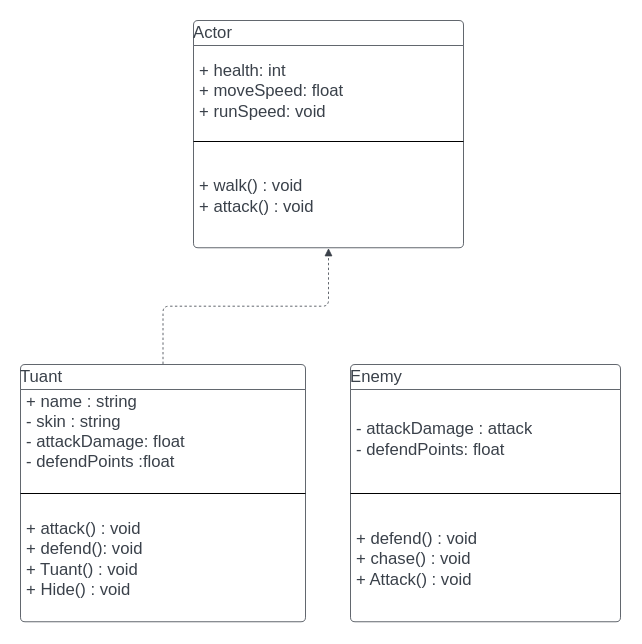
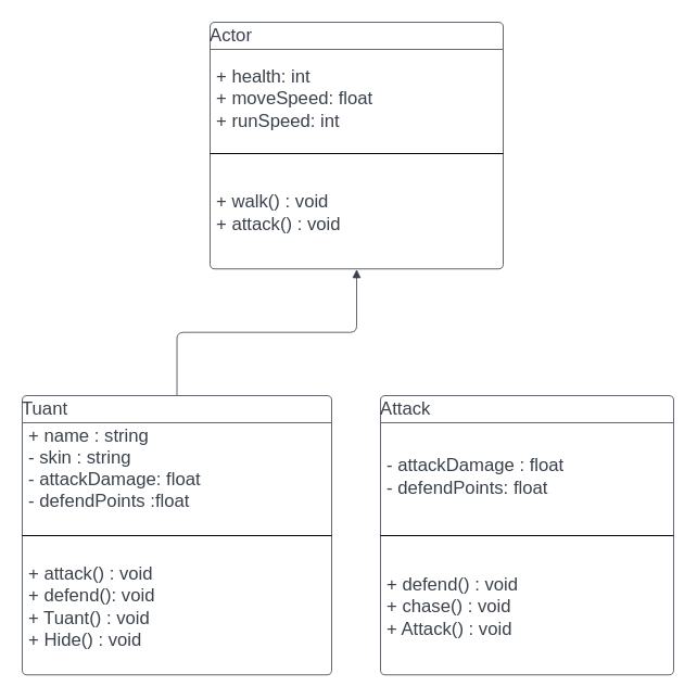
  <mxCell id="0" />
  <mxCell id="1" parent="0" />
  <mxCell id="2" value="Actor" style="html=1;overflow=block;blockSpacing=1;swimlane;childLayout=stackLayout;horizontal=1;horizontalStack=0;resizeParent=1;resizeParentMax=0;resizeLast=0;collapsible=0;fontStyle=0;marginBottom=0;swimlaneFillColor=#ffffff;startSize=25;whiteSpace=wrap;fontSize=16.7;fontColor=#3a414a;align=left;spacing=0;strokeColor=#3a414a;strokeOpacity=100;rounded=1;absoluteArcSize=1;arcSize=9;strokeWidth=0.8;" vertex="1" parent="1"><mxGeometry x="193" y="20" width="270" height="227.25" as="geometry" /></mxCell>
- <mxCell id="3" value="+ health: int&#10;+ moveSpeed: float&#10;+ runSpeed: void" style="part=1;html=1;resizeHeight=0;strokeColor=none;fillColor=none;align=left;verticalAlign=middle;spacingLeft=4;spacingRight=4;overflow=hidden;rotatable=0;points=[[0,0.5],[1,0.5]];portConstraint=eastwest;swimlaneFillColor=#ffffff;strokeOpacity=100;whiteSpace=wrap;fontSize=16.7;fontColor=#3a414a;" vertex="1" parent="2"><mxGeometry y="25" width="270" height="92" as="geometry" /></mxCell>
+ <mxCell id="3" value="+ health: int&#10;+ moveSpeed: float&#10;+ runSpeed: int" style="part=1;html=1;resizeHeight=0;strokeColor=none;fillColor=none;align=left;verticalAlign=middle;spacingLeft=4;spacingRight=4;overflow=hidden;rotatable=0;points=[[0,0.5],[1,0.5]];portConstraint=eastwest;swimlaneFillColor=#ffffff;strokeOpacity=100;whiteSpace=wrap;fontSize=16.7;fontColor=#3a414a;" vertex="1" parent="2"><mxGeometry y="25" width="270" height="92" as="geometry" /></mxCell>
  <mxCell id="4" value="" style="line;strokeWidth=1;fillColor=none;align=left;verticalAlign=middle;spacingTop=-1;spacingLeft=3;spacingRight=3;rotatable=0;labelPosition=right;points=[];portConstraint=eastwest;" vertex="1" parent="2"><mxGeometry y="117" width="270" height="8" as="geometry" /></mxCell>
  <mxCell id="5" value="+ walk() : void&#10;+ attack() : void" style="part=1;html=1;resizeHeight=0;strokeColor=none;fillColor=none;align=left;verticalAlign=middle;spacingLeft=4;spacingRight=4;overflow=hidden;rotatable=0;points=[[0,0.5],[1,0.5]];portConstraint=eastwest;swimlaneFillColor=#ffffff;strokeOpacity=100;whiteSpace=wrap;fontSize=16.7;fontColor=#3a414a;" vertex="1" parent="2"><mxGeometry y="125" width="270" height="102.25" as="geometry" /></mxCell>
  <mxCell id="6" value="Tuant" style="html=1;overflow=block;blockSpacing=1;swimlane;childLayout=stackLayout;horizontal=1;horizontalStack=0;resizeParent=1;resizeParentMax=0;resizeLast=0;collapsible=0;fontStyle=0;marginBottom=0;swimlaneFillColor=#ffffff;startSize=25;whiteSpace=wrap;fontSize=16.7;fontColor=#3a414a;align=left;spacing=0;strokeColor=#3a414a;strokeOpacity=100;rounded=1;absoluteArcSize=1;arcSize=9;strokeWidth=0.8;" vertex="1" parent="1"><mxGeometry x="20" y="364" width="285" height="257.25" as="geometry" /></mxCell>
  <mxCell id="7" value="+ name : string&lt;br&gt;&lt;div&gt;- skin : string&lt;/div&gt;&lt;div&gt;- attackDamage: float&lt;/div&gt;&lt;div&gt;- defendPoints :float &lt;br&gt;&lt;/div&gt;&lt;div&gt;&lt;br&gt;&lt;/div&gt;" style="part=1;html=1;resizeHeight=0;strokeColor=none;fillColor=none;align=left;verticalAlign=middle;spacingLeft=4;spacingRight=4;overflow=hidden;rotatable=0;points=[[0,0.5],[1,0.5]];portConstraint=eastwest;swimlaneFillColor=#ffffff;strokeOpacity=100;whiteSpace=wrap;fontSize=16.7;fontColor=#3a414a;" vertex="1" parent="6"><mxGeometry y="25" width="285" height="100" as="geometry" /></mxCell>
  <mxCell id="8" value="" style="line;strokeWidth=1;fillColor=none;align=left;verticalAlign=middle;spacingTop=-1;spacingLeft=3;spacingRight=3;rotatable=0;labelPosition=right;points=[];portConstraint=eastwest;" vertex="1" parent="6"><mxGeometry y="125" width="285" height="8" as="geometry" /></mxCell>
  <mxCell id="9" value="&lt;div&gt;+ attack() : void&lt;/div&gt;&lt;div&gt;+ defend(): void &lt;br&gt;+ Tuant() : void&lt;br&gt;&lt;/div&gt;+ Hide() : void" style="part=1;html=1;resizeHeight=0;strokeColor=none;fillColor=none;align=left;verticalAlign=middle;spacingLeft=4;spacingRight=4;overflow=hidden;rotatable=0;points=[[0,0.5],[1,0.5]];portConstraint=eastwest;swimlaneFillColor=#ffffff;strokeOpacity=100;whiteSpace=wrap;fontSize=16.7;fontColor=#3a414a;" vertex="1" parent="6"><mxGeometry y="133" width="285" height="124.25" as="geometry" /></mxCell>
- <mxCell id="10" value="" style="html=1;jettySize=18;whiteSpace=wrap;fontSize=13;strokeColor=#3a414a;strokeOpacity=100;strokeWidth=0.8;rounded=1;arcSize=12;edgeStyle=orthogonalEdgeStyle;startArrow=none;endArrow=block;endFill=1;exitX=0.5;exitY=-0.002;exitPerimeter=0;entryX=0.5;entryY=1.002;entryPerimeter=0;lucidId=_OIvEM8OEN_d;dashed=1;" edge="1" parent="1" source="6" target="2"><mxGeometry width="100" height="100" relative="1" as="geometry"><Array as="points" /></mxGeometry></mxCell>
- <mxCell id="11" value="Enemy" style="html=1;overflow=block;blockSpacing=1;swimlane;childLayout=stackLayout;horizontal=1;horizontalStack=0;resizeParent=1;resizeParentMax=0;resizeLast=0;collapsible=0;fontStyle=0;marginBottom=0;swimlaneFillColor=#ffffff;startSize=25;whiteSpace=wrap;fontSize=16.7;fontColor=#3a414a;align=left;spacing=0;strokeColor=#3a414a;strokeOpacity=100;rounded=1;absoluteArcSize=1;arcSize=9;strokeWidth=0.8;" vertex="1" parent="1"><mxGeometry x="350" y="364" width="270" height="257.25" as="geometry" /></mxCell>
- <mxCell id="12" value="- attackDamage : attack&lt;br&gt;- defendPoints: float" style="part=1;html=1;resizeHeight=0;strokeColor=none;fillColor=none;align=left;verticalAlign=middle;spacingLeft=4;spacingRight=4;overflow=hidden;rotatable=0;points=[[0,0.5],[1,0.5]];portConstraint=eastwest;swimlaneFillColor=#ffffff;strokeOpacity=100;whiteSpace=wrap;fontSize=16.7;fontColor=#3a414a;" vertex="1" parent="11"><mxGeometry y="25" width="270" height="100" as="geometry" /></mxCell>
+ <mxCell id="10" value="" style="html=1;jettySize=18;whiteSpace=wrap;fontSize=13;strokeColor=#3a414a;strokeOpacity=100;strokeWidth=0.8;rounded=1;arcSize=12;edgeStyle=orthogonalEdgeStyle;startArrow=none;endArrow=block;endFill=1;exitX=0.5;exitY=-0.002;exitPerimeter=0;entryX=0.5;entryY=1.002;entryPerimeter=0;lucidId=_OIvEM8OEN_d;" edge="1" parent="1" source="6" target="2"><mxGeometry width="100" height="100" relative="1" as="geometry"><Array as="points" /></mxGeometry></mxCell>
+ <mxCell id="11" value="Attack" style="html=1;overflow=block;blockSpacing=1;swimlane;childLayout=stackLayout;horizontal=1;horizontalStack=0;resizeParent=1;resizeParentMax=0;resizeLast=0;collapsible=0;fontStyle=0;marginBottom=0;swimlaneFillColor=#ffffff;startSize=25;whiteSpace=wrap;fontSize=16.7;fontColor=#3a414a;align=left;spacing=0;strokeColor=#3a414a;strokeOpacity=100;rounded=1;absoluteArcSize=1;arcSize=9;strokeWidth=0.8;" vertex="1" parent="1"><mxGeometry x="350" y="364" width="270" height="257.25" as="geometry" /></mxCell>
+ <mxCell id="12" value="- attackDamage : float&lt;br&gt;- defendPoints: float" style="part=1;html=1;resizeHeight=0;strokeColor=none;fillColor=none;align=left;verticalAlign=middle;spacingLeft=4;spacingRight=4;overflow=hidden;rotatable=0;points=[[0,0.5],[1,0.5]];portConstraint=eastwest;swimlaneFillColor=#ffffff;strokeOpacity=100;whiteSpace=wrap;fontSize=16.7;fontColor=#3a414a;" vertex="1" parent="11"><mxGeometry y="25" width="270" height="100" as="geometry" /></mxCell>
  <mxCell id="13" value="" style="line;strokeWidth=1;fillColor=none;align=left;verticalAlign=middle;spacingTop=-1;spacingLeft=3;spacingRight=3;rotatable=0;labelPosition=right;points=[];portConstraint=eastwest;" vertex="1" parent="11"><mxGeometry y="125" width="270" height="8" as="geometry" /></mxCell>
  <mxCell id="14" value="+ defend() : void&lt;br&gt;+ chase() : void&lt;br&gt;+ Attack() : void" style="part=1;html=1;resizeHeight=0;strokeColor=none;fillColor=none;align=left;verticalAlign=middle;spacingLeft=4;spacingRight=4;overflow=hidden;rotatable=0;points=[[0,0.5],[1,0.5]];portConstraint=eastwest;swimlaneFillColor=#ffffff;strokeOpacity=100;whiteSpace=wrap;fontSize=16.7;fontColor=#3a414a;" vertex="1" parent="11"><mxGeometry y="133" width="270" height="124.25" as="geometry" /></mxCell>
